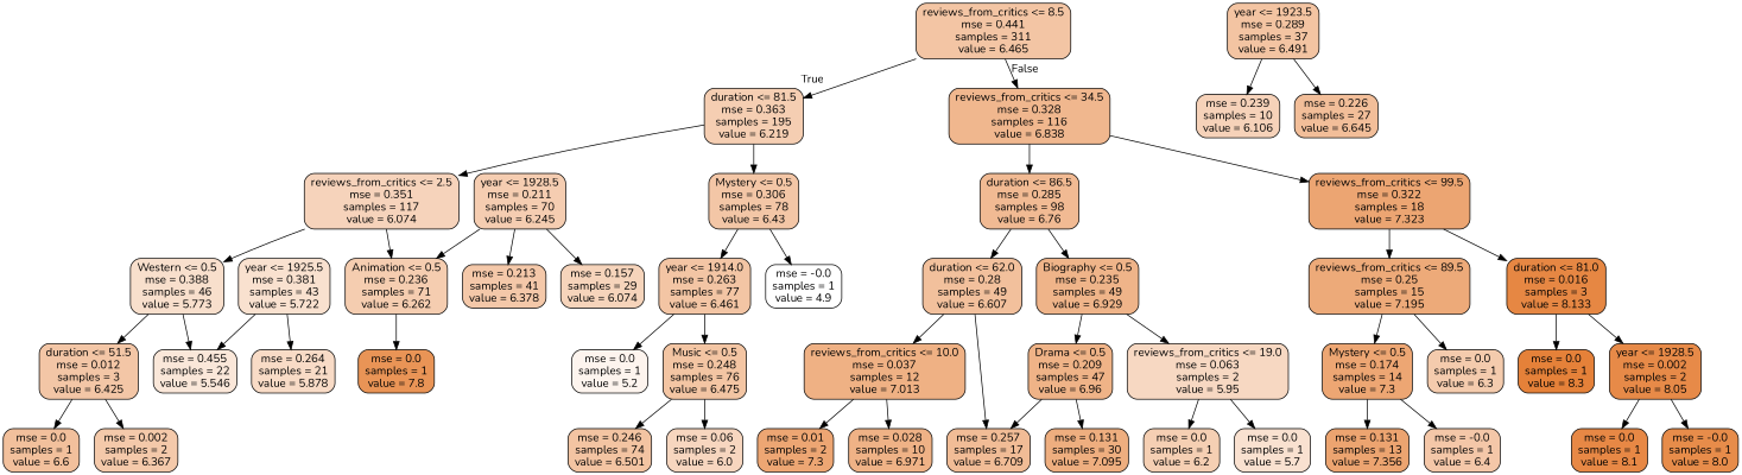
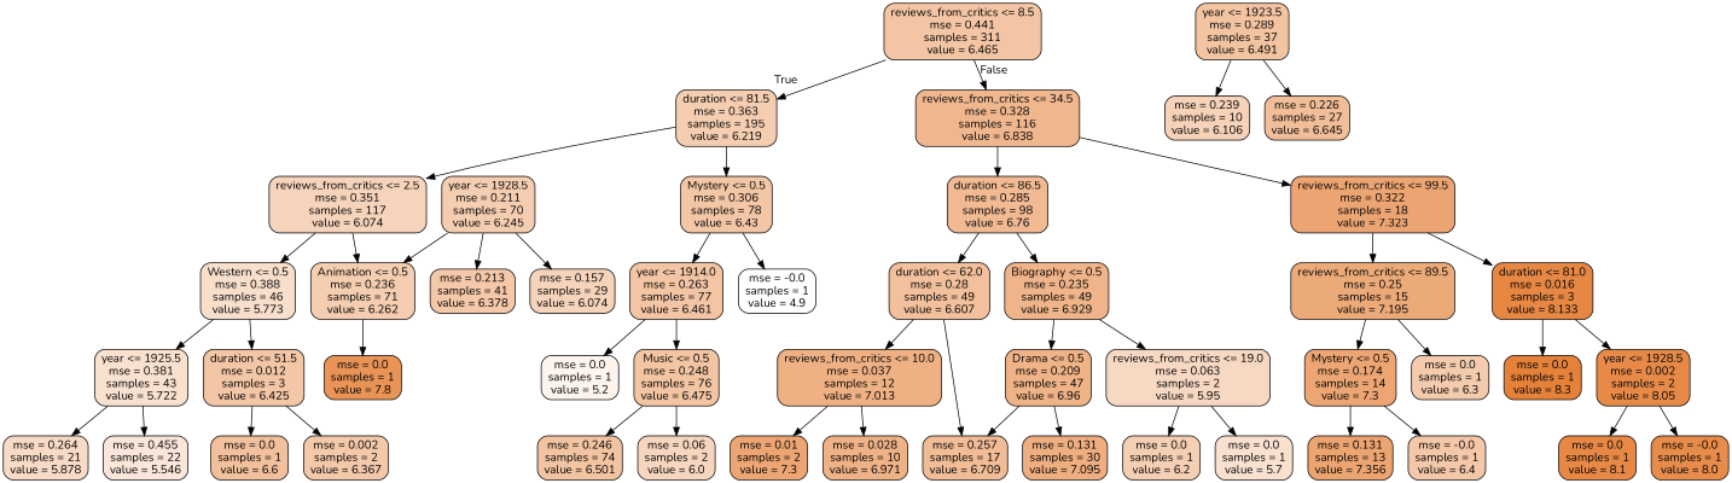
  digraph {
    fontname=Nunito
    node [color=black fillcolor="#f3c5a4" fontname=Nunito shape=box style="filled, rounded"]
    edge [fontname=Nunito]
    n1 [label="reviews_from_critics <= 8.5\nmse = 0.441\nsamples = 311\nvalue = 6.465"]
    n2 [fillcolor="#f5ceb2" label="duration <= 81.5\nmse = 0.363\nsamples = 195\nvalue = 6.219"]
    n3 [fillcolor="#f0b78e" label="reviews_from_critics <= 34.5\nmse = 0.328\nsamples = 116\nvalue = 6.838"]
    n4 [fillcolor="#f6d3bb" label="reviews_from_critics <= 2.5\nmse = 0.351\nsamples = 117\nvalue = 6.074"]
    n5 [fillcolor="#f3c6a6" label="Mystery <= 0.5\nmse = 0.306\nsamples = 78\nvalue = 6.43"]
    n6 [fillcolor="#f1ba93" label="duration <= 86.5\nmse = 0.285\nsamples = 98\nvalue = 6.76"]
    n7 [fillcolor="#eca572" label="reviews_from_critics <= 99.5\nmse = 0.322\nsamples = 18\nvalue = 7.323"]
    n8 [fillcolor="#f8dfcc" label="Western <= 0.5\nmse = 0.388\nsamples = 46\nvalue = 5.773"]
    n9 [fillcolor="#f5cdb0" label="Animation <= 0.5\nmse = 0.236\nsamples = 71\nvalue = 6.262"]
    n10 [label="year <= 1914.0\nmse = 0.263\nsamples = 77\nvalue = 6.461"]
    n11 [fillcolor="#ffffff" label="mse = -0.0\nsamples = 1\nvalue = 4.9"]
    n12 [fillcolor="#f9e1cf" label="year <= 1925.5\nmse = 0.381\nsamples = 43\nvalue = 5.722"]
    n13 [fillcolor="#f3c6a6" label="duration <= 51.5\nmse = 0.012\nsamples = 3\nvalue = 6.425"]
    n14 [fillcolor="#e99456" label="mse = 0.0\nsamples = 1\nvalue = 7.8"]
    n15 [fillcolor="#f8dbc6" label="mse = 0.264\nsamples = 21\nvalue = 5.878"]
    n16 [fillcolor="#fae7d9" label="mse = 0.455\nsamples = 22\nvalue = 5.546"]
    n17 [fillcolor="#f2c09c" label="mse = 0.0\nsamples = 1\nvalue = 6.6"]
    n18 [fillcolor="#f4c9aa" label="mse = 0.002\nsamples = 2\nvalue = 6.367"]
    n19 [fillcolor="#f5cdb1" label="year <= 1928.5\nmse = 0.211\nsamples = 70\nvalue = 6.245"]
    n20 [fillcolor="#f4c8a9" label="mse = 0.213\nsamples = 41\nvalue = 6.378"]
    n21 [fillcolor="#f6d4bb" label="mse = 0.157\nsamples = 29\nvalue = 6.074"]
    n22 [fillcolor="#fdf4ee" label="mse = 0.0\nsamples = 1\nvalue = 5.2"]
    n23 [fillcolor="#f3c5a3" label="Music <= 0.5\nmse = 0.248\nsamples = 76\nvalue = 6.475"]
    n24 [fillcolor="#f3c4a2" label="mse = 0.246\nsamples = 74\nvalue = 6.501"]
    n25 [fillcolor="#f7d6bf" label="mse = 0.06\nsamples = 2\nvalue = 6.0"]
    n26 [fillcolor="#f2c09c" label="duration <= 62.0\nmse = 0.28\nsamples = 49\nvalue = 6.607"]
    n27 [fillcolor="#efb489" label="Biography <= 0.5\nmse = 0.235\nsamples = 49\nvalue = 6.929"]
    n28 [fillcolor="#edaa79" label="reviews_from_critics <= 89.5\nmse = 0.25\nsamples = 15\nvalue = 7.195"]
    n29 [fillcolor="#e68743" label="duration <= 81.0\nmse = 0.016\nsamples = 3\nvalue = 8.133"]
    n30 [fillcolor="#efb184" label="reviews_from_critics <= 10.0\nmse = 0.037\nsamples = 12\nvalue = 7.013"]
    n31 [fillcolor="#f1bc96" label="mse = 0.257\nsamples = 17\nvalue = 6.709"]
    n32 [fillcolor="#efb387" label="Drama <= 0.5\nmse = 0.209\nsamples = 47\nvalue = 6.96"]
    n33 [fillcolor="#f7d8c2" label="reviews_from_critics <= 19.0\nmse = 0.063\nsamples = 2\nvalue = 5.95"]
    n34 [fillcolor="#eda673" label="mse = 0.01\nsamples = 2\nvalue = 7.3"]
    n35 [fillcolor="#efb286" label="mse = 0.028\nsamples = 10\nvalue = 6.971"]
    n36 [fillcolor="#f3c4a2" label="year <= 1923.5\nmse = 0.289\nsamples = 37\nvalue = 6.491"]
    n37 [fillcolor="#f6d2b9" label="mse = 0.239\nsamples = 10\nvalue = 6.106"]
    n38 [fillcolor="#f2be99" label="mse = 0.226\nsamples = 27\nvalue = 6.645"]
    n39 [fillcolor="#eeae7f" label="mse = 0.131\nsamples = 30\nvalue = 7.095"]
    n40 [fillcolor="#f5cfb3" label="mse = 0.0\nsamples = 1\nvalue = 6.2"]
    n41 [fillcolor="#f9e1d0" label="mse = 0.0\nsamples = 1\nvalue = 5.7"]
    n42 [fillcolor="#eda673" label="Mystery <= 0.5\nmse = 0.174\nsamples = 14\nvalue = 7.3"]
    n43 [fillcolor="#f4cbad" label="mse = 0.0\nsamples = 1\nvalue = 6.3"]
    n44 [fillcolor="#e58139" label="mse = 0.0\nsamples = 1\nvalue = 8.3"]
    n45 [fillcolor="#e78a48" label="year <= 1928.5\nmse = 0.002\nsamples = 2\nvalue = 8.05"]
    n46 [fillcolor="#eca470" label="mse = 0.131\nsamples = 13\nvalue = 7.356"]
    n47 [fillcolor="#f4c7a8" label="mse = -0.0\nsamples = 1\nvalue = 6.4"]
    n48 [fillcolor="#e78845" label="mse = 0.0\nsamples = 1\nvalue = 8.1"]
    n49 [fillcolor="#e78c4a" label="mse = -0.0\nsamples = 1\nvalue = 8.0"]
    n1 -> n2 [headlabel=True labelangle=45 labeldistance=2.5]
    n1 -> n3 [headlabel=False labelangle=-45 labeldistance=2.5]
    n2 -> n4
    n2 -> n5
    n3 -> n6
    n3 -> n7
    n4 -> n8
    n4 -> n9
    n5 -> n10
    n5 -> n11
    n6 -> n26
    n6 -> n27
    n7 -> n28
    n7 -> n29
-   n8 -> n16
+   n8 -> n12
    n8 -> n13
    n9 -> n14
    n10 -> n22
    n10 -> n23
    n12 -> n15
    n12 -> n16
    n13 -> n17
    n13 -> n18
    n19 -> n9
    n19 -> n20
    n19 -> n21
    n23 -> n24
    n23 -> n25
    n26 -> n30
    n26 -> n31
    n27 -> n32
    n27 -> n33
    n28 -> n42
    n28 -> n43
    n29 -> n44
    n29 -> n45
    n30 -> n34
    n30 -> n35
    n32 -> n31
    n32 -> n39
    n33 -> n40
    n33 -> n41
    n36 -> n37
    n36 -> n38
    n42 -> n46
    n42 -> n47
    n45 -> n48
    n45 -> n49
  }
